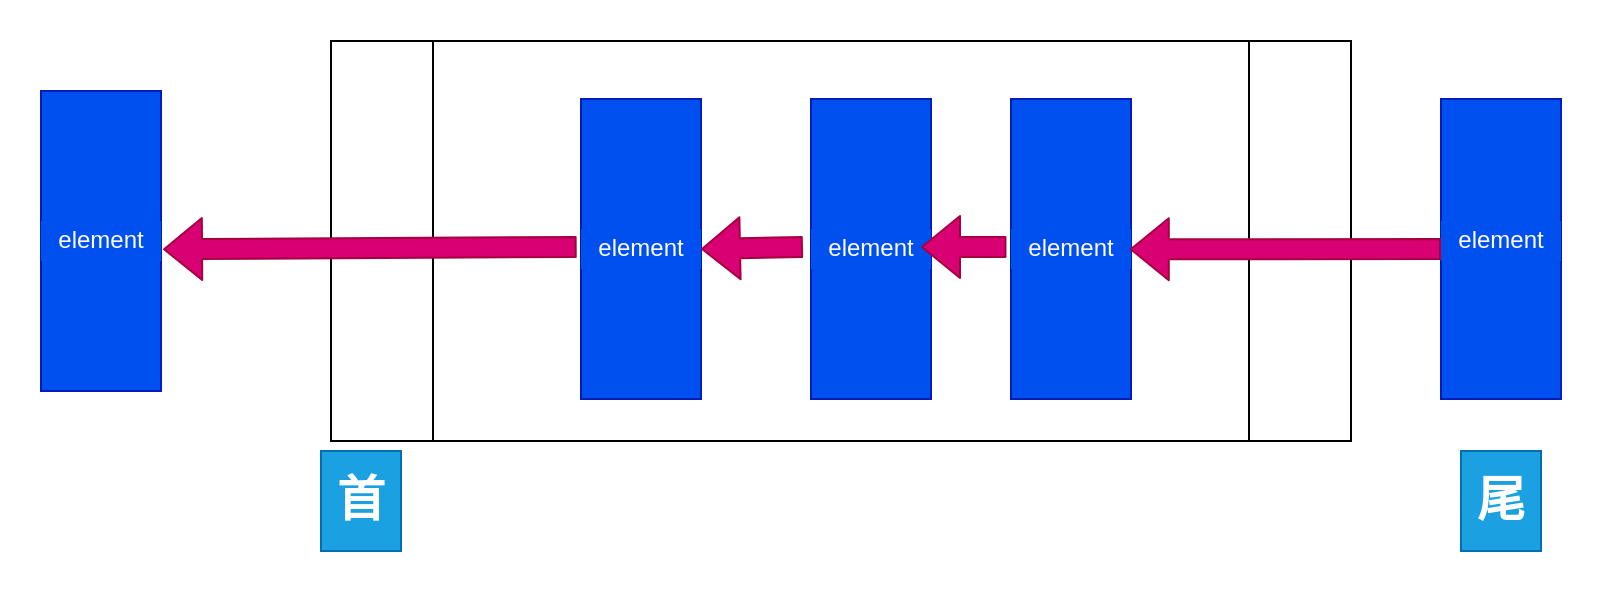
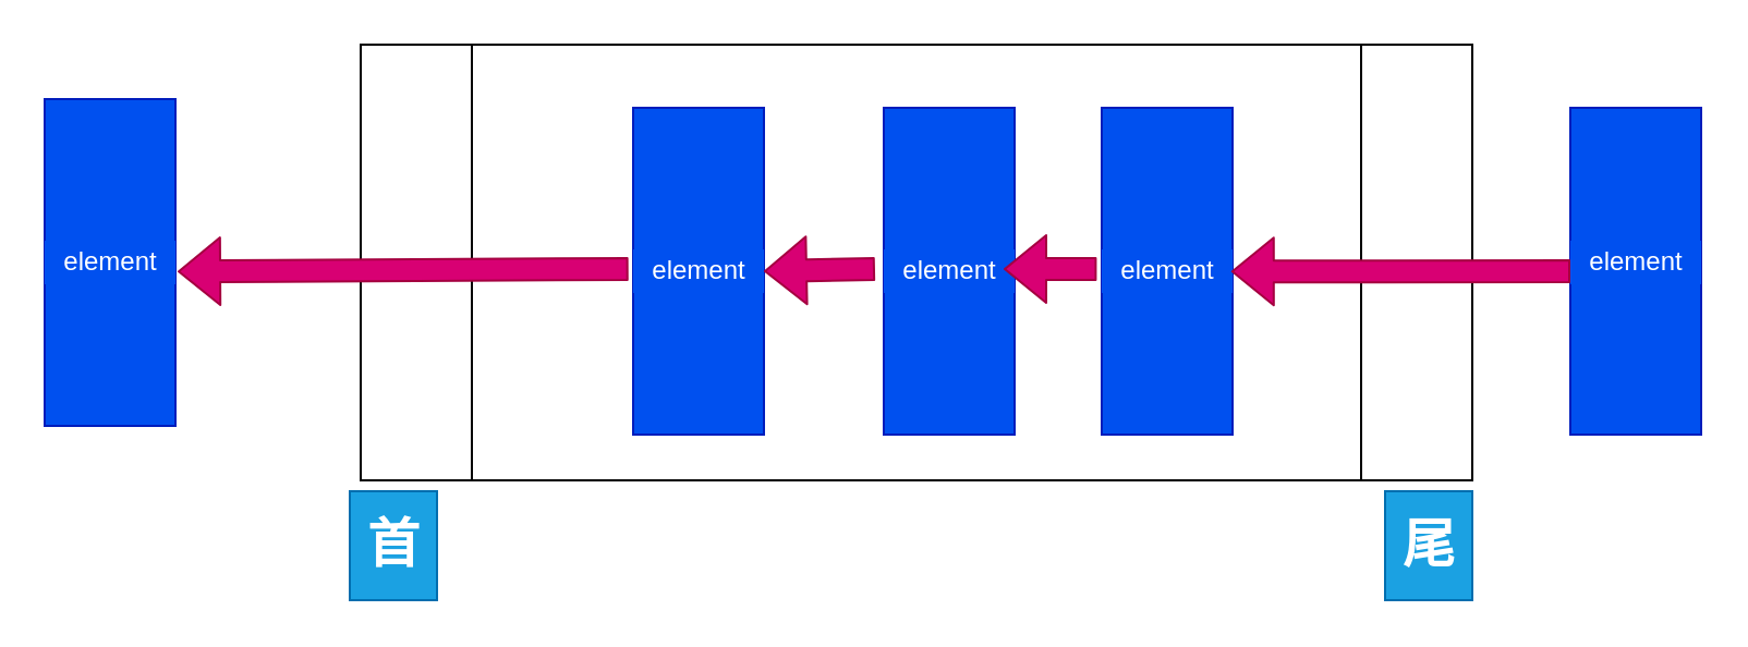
  <mxCell id="0" />
  <mxCell id="1" parent="0" />
  <mxCell id="2" value="" style="shape=process;whiteSpace=wrap;html=1;backgroundOutline=1;" vertex="1" parent="1"><mxGeometry x="165" y="20" width="510" height="200" as="geometry" /></mxCell>
  <mxCell id="3" value="&lt;h1&gt;首&lt;/h1&gt;" style="text;html=1;resizable=0;autosize=1;align=center;verticalAlign=middle;points=[];fillColor=#1ba1e2;strokeColor=#006EAF;rounded=0;fontColor=#ffffff;" vertex="1" parent="1"><mxGeometry x="160" y="225" width="40" height="50" as="geometry" /></mxCell>
- <mxCell id="4" value="&lt;h1&gt;尾&lt;/h1&gt;" style="text;html=1;resizable=0;autosize=1;align=center;verticalAlign=middle;points=[];fillColor=#1ba1e2;strokeColor=#006EAF;rounded=0;fontColor=#ffffff;" vertex="1" parent="1"><mxGeometry x="730" y="225" width="40" height="50" as="geometry" /></mxCell>
+ <mxCell id="4" value="&lt;h1&gt;尾&lt;/h1&gt;" style="text;html=1;resizable=0;autosize=1;align=center;verticalAlign=middle;points=[];fillColor=#1ba1e2;strokeColor=#006EAF;rounded=0;fontColor=#ffffff;" vertex="1" parent="1"><mxGeometry x="635" y="225" width="40" height="50" as="geometry" /></mxCell>
  <mxCell id="5" value="" style="rounded=0;whiteSpace=wrap;html=1;strokeColor=#001DBC;fillColor=#0050ef;fontColor=#ffffff;" vertex="1" parent="1"><mxGeometry x="505" y="49" width="60" height="150" as="geometry" /></mxCell>
  <mxCell id="6" value="element" style="text;html=1;resizable=0;autosize=1;align=center;verticalAlign=middle;points=[];fillColor=#0050ef;strokeColor=#transpant;rounded=0;fontColor=#ffffff;" vertex="1" parent="1"><mxGeometry x="505" y="114" width="60" height="20" as="geometry" /></mxCell>
  <mxCell id="7" value="" style="rounded=0;whiteSpace=wrap;html=1;strokeColor=#001DBC;fillColor=#0050ef;fontColor=#ffffff;" vertex="1" parent="1"><mxGeometry x="405" y="49" width="60" height="150" as="geometry" /></mxCell>
  <mxCell id="8" value="element" style="text;html=1;resizable=0;autosize=1;align=center;verticalAlign=middle;points=[];fillColor=#0050ef;strokeColor=#transpant;rounded=0;fontColor=#ffffff;" vertex="1" parent="1"><mxGeometry x="405" y="114" width="60" height="20" as="geometry" /></mxCell>
  <mxCell id="9" value="" style="rounded=0;whiteSpace=wrap;html=1;strokeColor=#001DBC;fillColor=#0050ef;fontColor=#ffffff;" vertex="1" parent="1"><mxGeometry x="290" y="49" width="60" height="150" as="geometry" /></mxCell>
  <mxCell id="10" value="element" style="text;html=1;resizable=0;autosize=1;align=center;verticalAlign=middle;points=[];fillColor=#0050ef;strokeColor=#transpant;rounded=0;fontColor=#ffffff;" vertex="1" parent="1"><mxGeometry x="290" y="114" width="60" height="20" as="geometry" /></mxCell>
  <mxCell id="11" value="" style="rounded=0;whiteSpace=wrap;html=1;strokeColor=#001DBC;fillColor=#0050ef;fontColor=#ffffff;" vertex="1" parent="1"><mxGeometry x="20" y="45" width="60" height="150" as="geometry" /></mxCell>
  <mxCell id="12" value="element" style="text;html=1;resizable=0;autosize=1;align=center;verticalAlign=middle;points=[];fillColor=#0050ef;strokeColor=#transpant;rounded=0;fontColor=#ffffff;" vertex="1" parent="1"><mxGeometry x="20" y="110" width="60" height="20" as="geometry" /></mxCell>
  <mxCell id="13" value="" style="rounded=0;whiteSpace=wrap;html=1;strokeColor=#001DBC;fillColor=#0050ef;fontColor=#ffffff;" vertex="1" parent="1"><mxGeometry x="720" y="49" width="60" height="150" as="geometry" /></mxCell>
  <mxCell id="14" value="element" style="text;html=1;resizable=0;autosize=1;align=center;verticalAlign=middle;points=[];fillColor=#0050ef;strokeColor=#transpant;rounded=0;fontColor=#ffffff;" vertex="1" parent="1"><mxGeometry x="720" y="110" width="60" height="20" as="geometry" /></mxCell>
  <mxCell id="15" value="" style="shape=flexArrow;endArrow=classic;html=1;entryX=0.99;entryY=0.507;entryDx=0;entryDy=0;entryPerimeter=0;fillColor=#d80073;strokeColor=#A50040;" edge="1" parent="1" target="6"><mxGeometry width="50" height="50" relative="1" as="geometry"><mxPoint x="720" y="124" as="sourcePoint" /><mxPoint x="380" y="250" as="targetPoint" /></mxGeometry></mxCell>
  <mxCell id="16" value="" style="shape=flexArrow;endArrow=classic;html=1;exitX=-0.038;exitY=0.45;exitDx=0;exitDy=0;exitPerimeter=0;fillColor=#d80073;strokeColor=#A50040;" edge="1" parent="1" source="6"><mxGeometry width="50" height="50" relative="1" as="geometry"><mxPoint x="330" y="300" as="sourcePoint" /><mxPoint x="460" y="123" as="targetPoint" /></mxGeometry></mxCell>
  <mxCell id="17" value="" style="shape=flexArrow;endArrow=classic;html=1;exitX=-0.067;exitY=0.45;exitDx=0;exitDy=0;exitPerimeter=0;entryX=1;entryY=0.5;entryDx=0;entryDy=0;fillColor=#d80073;strokeColor=#A50040;" edge="1" parent="1" source="8" target="9"><mxGeometry width="50" height="50" relative="1" as="geometry"><mxPoint x="330" y="300" as="sourcePoint" /><mxPoint x="380" y="250" as="targetPoint" /></mxGeometry></mxCell>
  <mxCell id="18" value="" style="shape=flexArrow;endArrow=classic;html=1;fillColor=#d80073;strokeColor=#A50040;exitX=-0.036;exitY=0.45;exitDx=0;exitDy=0;exitPerimeter=0;entryX=1.017;entryY=0.707;entryDx=0;entryDy=0;entryPerimeter=0;" edge="1" parent="1" source="10" target="12"><mxGeometry width="50" height="50" relative="1" as="geometry"><mxPoint x="290" y="120" as="sourcePoint" /><mxPoint x="80" y="120" as="targetPoint" /></mxGeometry></mxCell>
